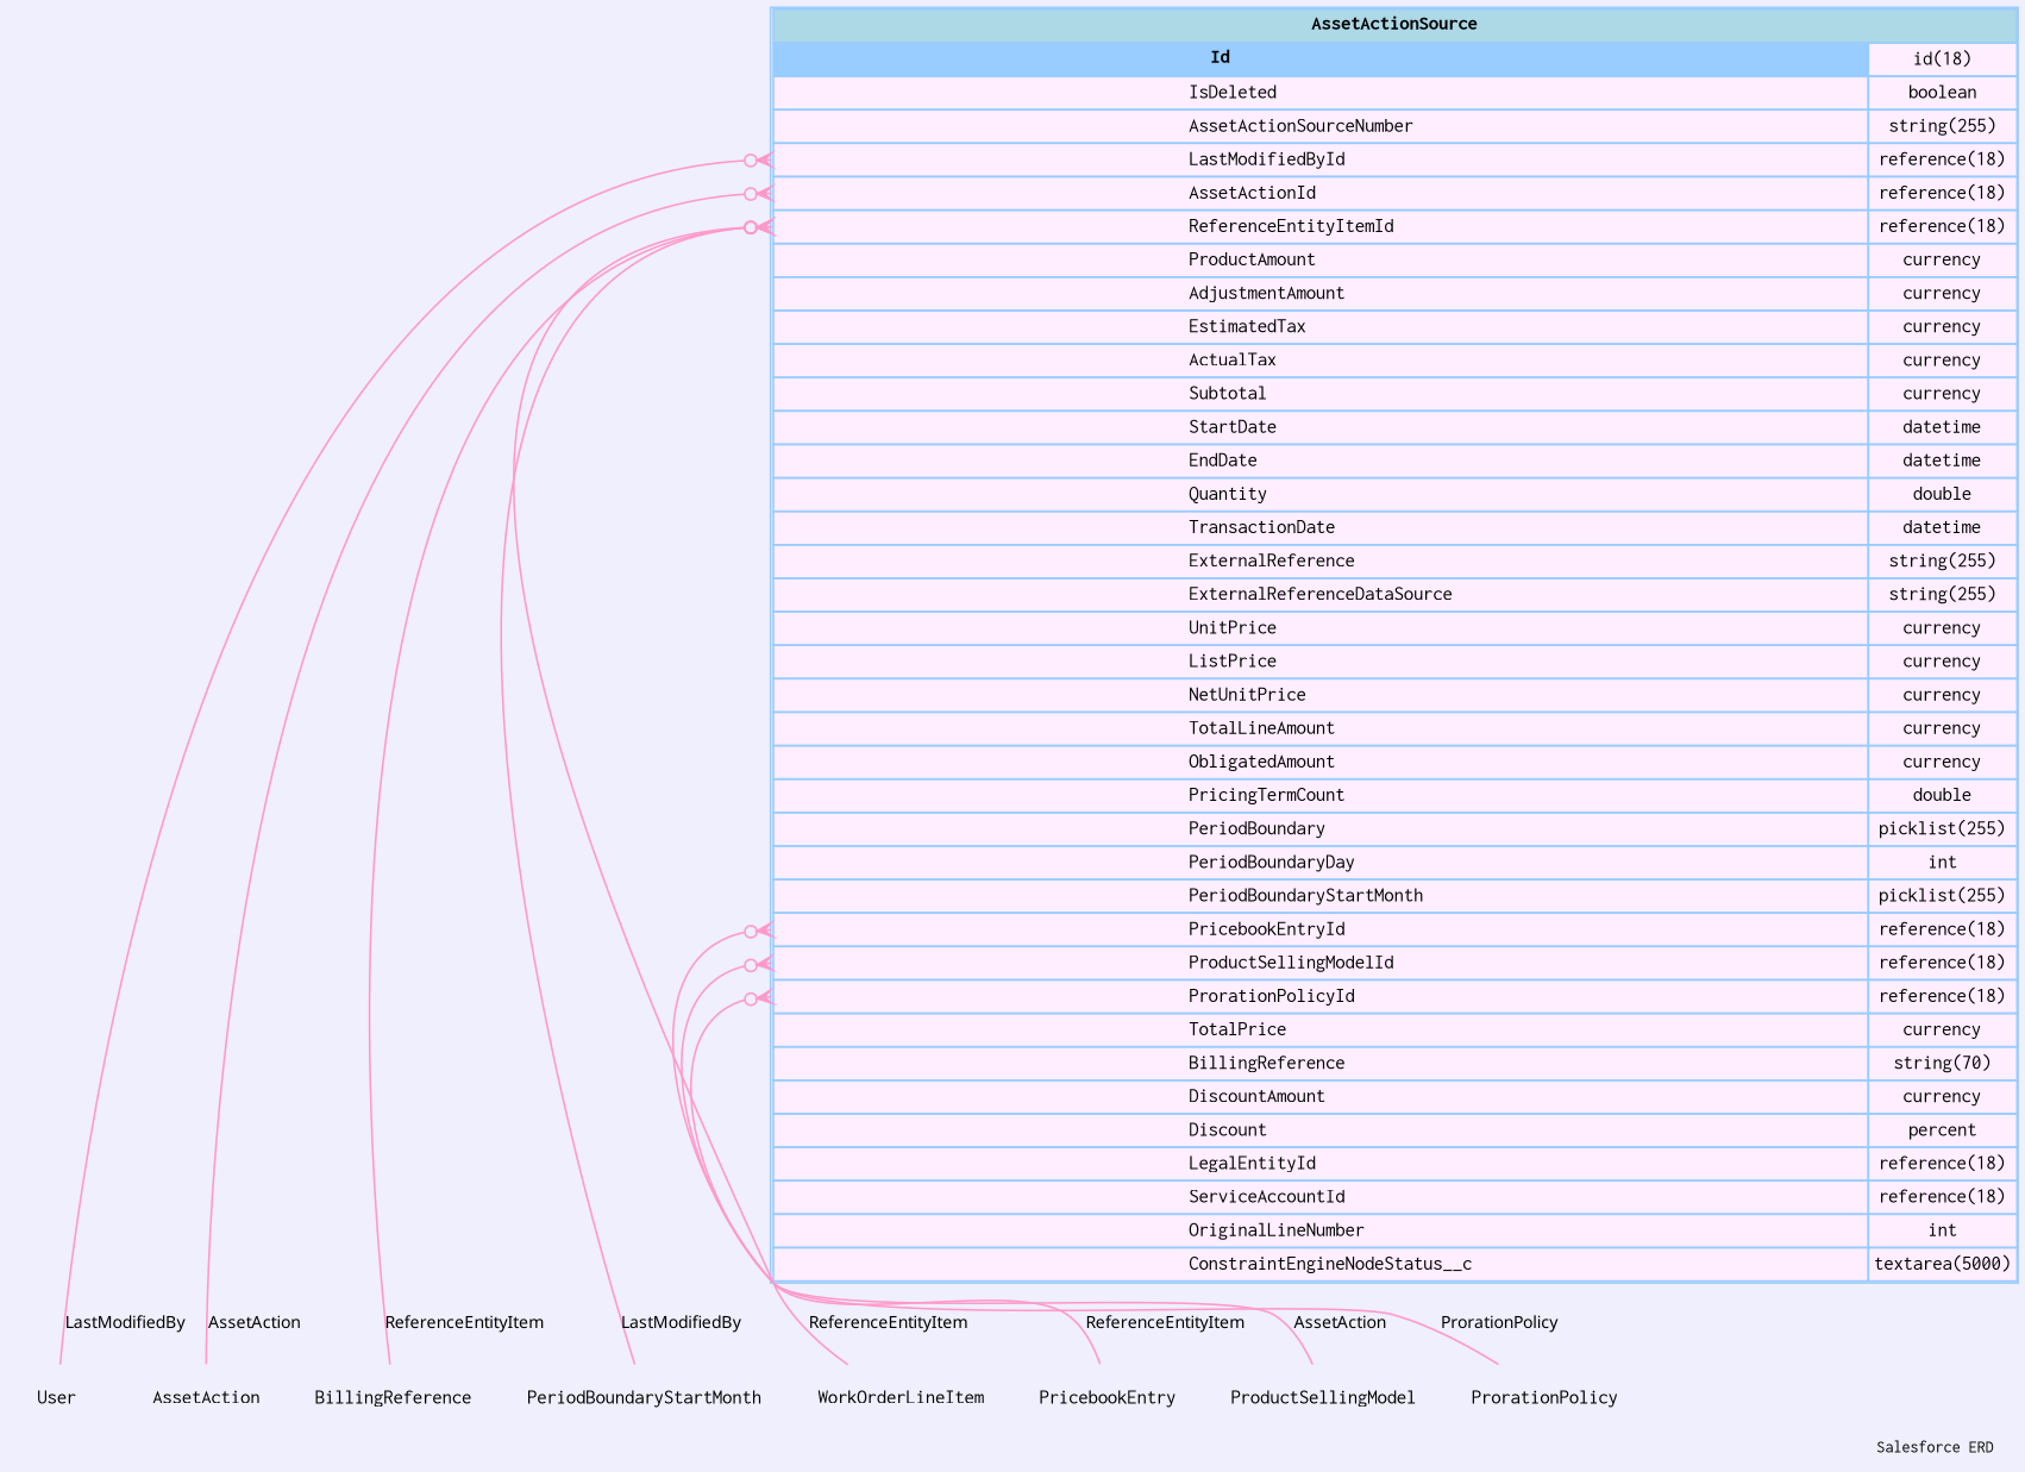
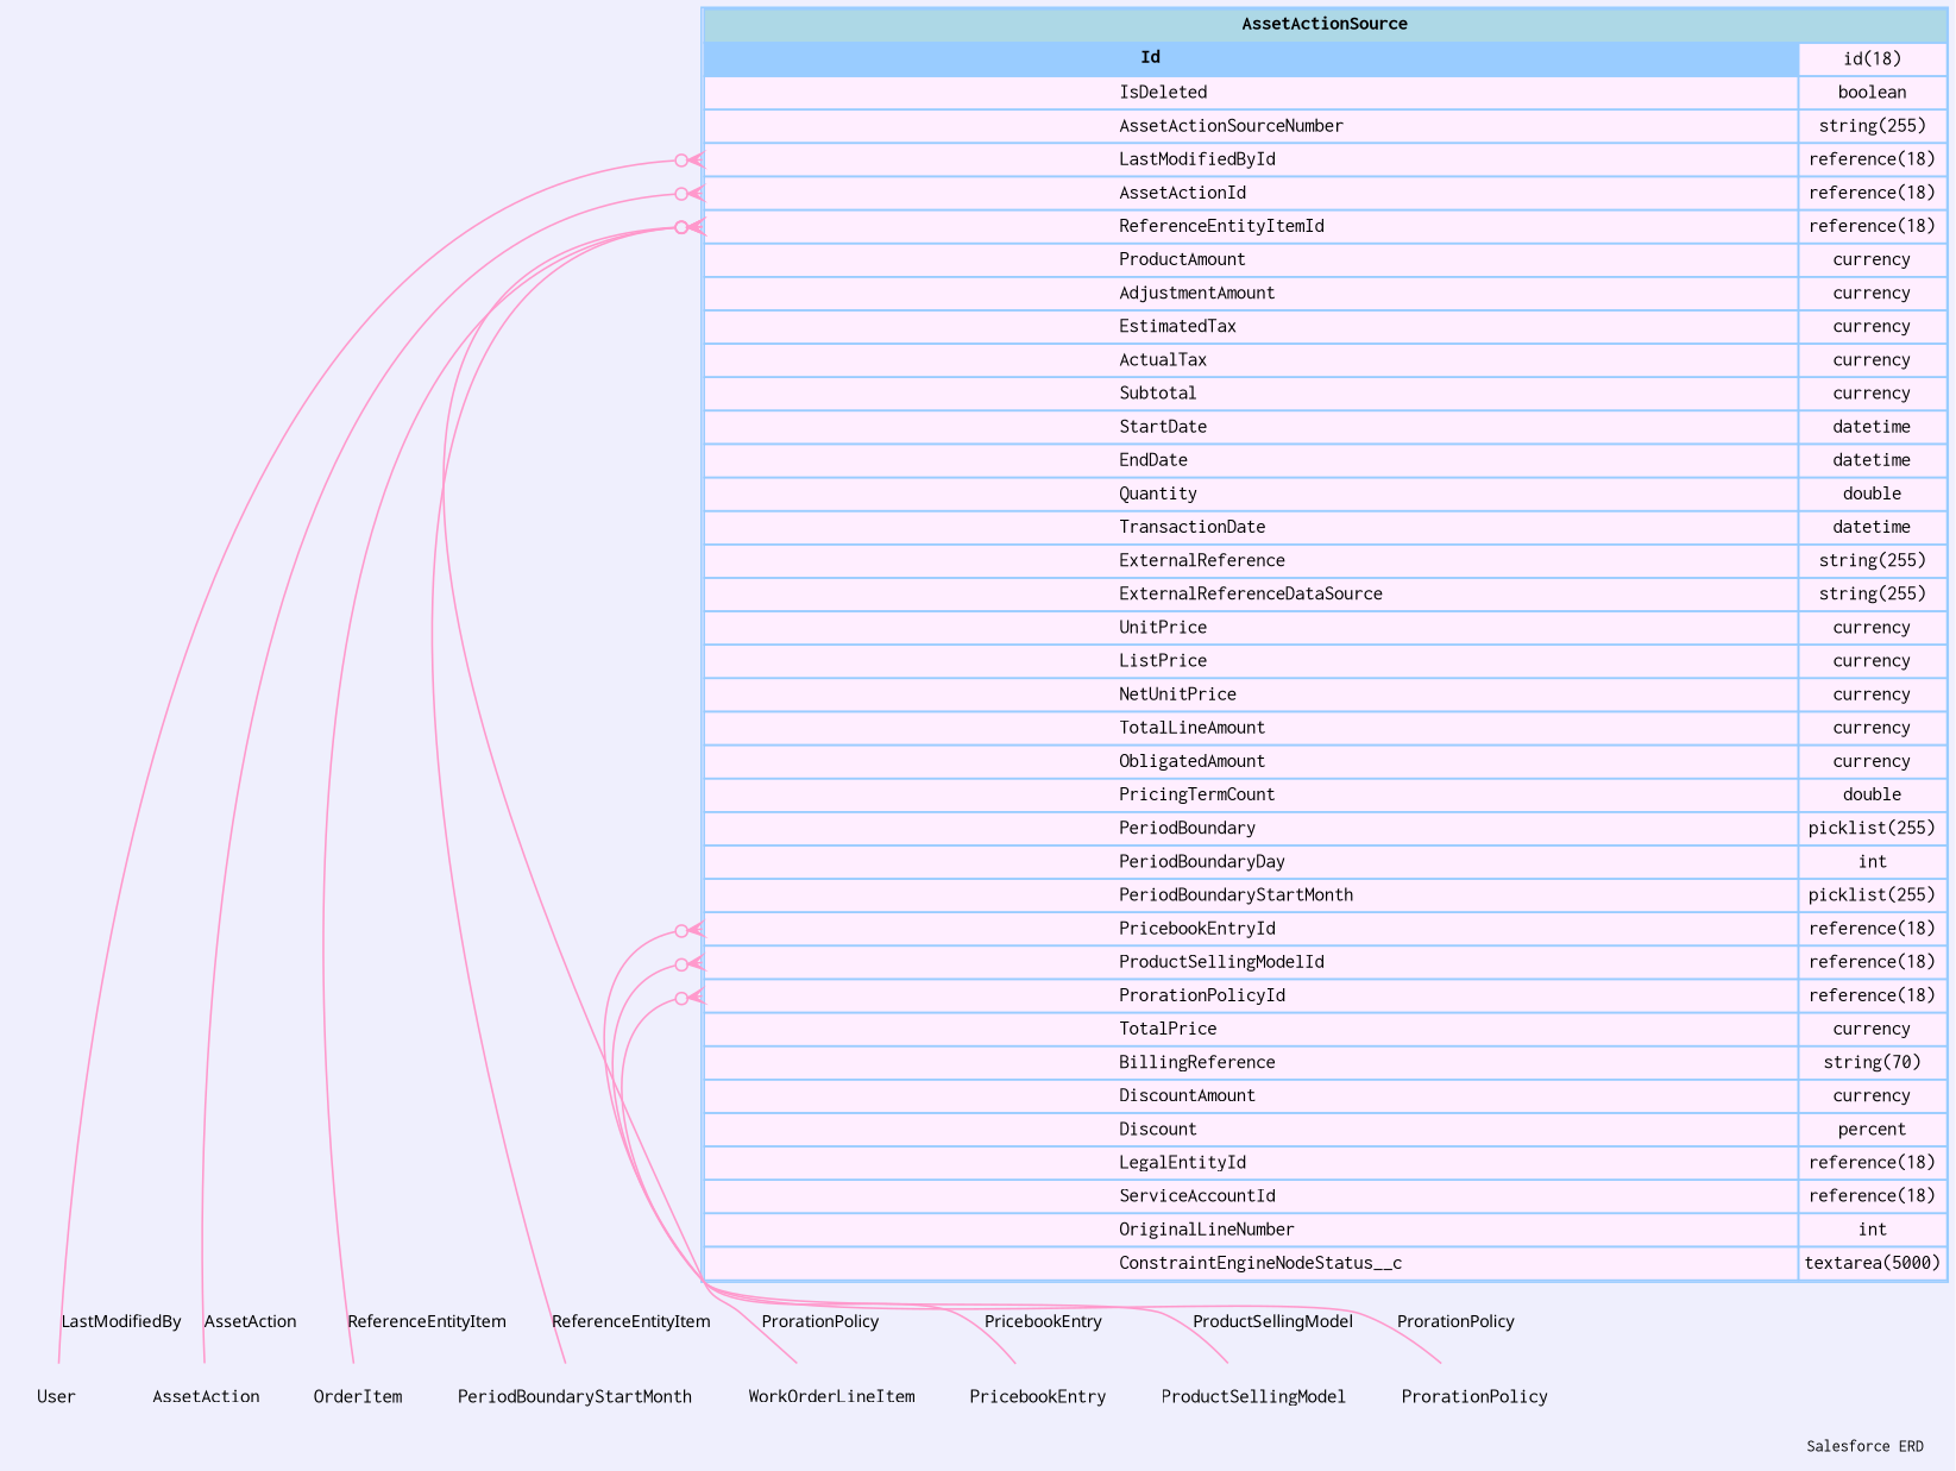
  digraph {
    bgcolor="#efeffd"
    fontname=Courier
    fontsize=9
    label="Salesforce ERD "
    labeljust=r
    nodesep=0.18
    rankdir=TB
    ranksep=0.46
    node [color="#99ccff" fontname=Courier fontsize=11 shape=plaintext]
    edge [arrowhead=none arrowsize=0.8 arrowtail=crowodot color="#ff99cc" dir=back fontname=Monaco fontsize=9 headport="Id:e" tailport="ReferenceEntityItemId:w"]
    n1 [label=<                 <table border="1" cellborder="1" cellspacing="0" bgcolor="#ffeeff" >                      <tr><td colspan="3" bgcolor="lightblue"><b>AssetActionSource</b></td></tr>              <tr>                                         <td  bgcolor="#99ccff" port="Id" align="left">                                            <b>Id</b>                                         </td><td>id(18)</td></tr> <tr>                                          <td port="IsDeleted" align="left">                                          IsDeleted                                        </td><td>boolean</td></tr> <tr>                                          <td port="AssetActionSourceNumber" align="left">                                          AssetActionSourceNumber                                        </td><td>string(255)</td></tr> <tr>                                          <td port="LastModifiedById" align="left">                                          LastModifiedById                                        </td><td>reference(18)</td></tr> <tr>                                          <td port="AssetActionId" align="left">                                          AssetActionId                                        </td><td>reference(18)</td></tr> <tr>                                          <td port="ReferenceEntityItemId" align="left">                                          ReferenceEntityItemId                                        </td><td>reference(18)</td></tr> <tr>                                          <td port="ProductAmount" align="left">                                          ProductAmount                                        </td><td>currency</td></tr> <tr>                                          <td port="AdjustmentAmount" align="left">                                          AdjustmentAmount                                        </td><td>currency</td></tr> <tr>                                          <td port="EstimatedTax" align="left">                                          EstimatedTax                                        </td><td>currency</td></tr> <tr>                                          <td port="ActualTax" align="left">                                          ActualTax                                        </td><td>currency</td></tr> <tr>                                          <td port="Subtotal" align="left">                                          Subtotal                                        </td><td>currency</td></tr> <tr>                                          <td port="StartDate" align="left">                                          StartDate                                        </td><td>datetime</td></tr> <tr>                                          <td port="EndDate" align="left">                                          EndDate                                        </td><td>datetime</td></tr> <tr>                                          <td port="Quantity" align="left">                                          Quantity                                        </td><td>double</td></tr> <tr>                                          <td port="TransactionDate" align="left">                                          TransactionDate                                        </td><td>datetime</td></tr> <tr>                                          <td port="ExternalReference" align="left">                                          ExternalReference                                        </td><td>string(255)</td></tr> <tr>                                          <td port="ExternalReferenceDataSource" align="left">                                          ExternalReferenceDataSource                                        </td><td>string(255)</td></tr> <tr>                                          <td port="UnitPrice" align="left">                                          UnitPrice                                        </td><td>currency</td></tr> <tr>                                          <td port="ListPrice" align="left">                                          ListPrice                                        </td><td>currency</td></tr> <tr>                                          <td port="NetUnitPrice" align="left">                                          NetUnitPrice                                        </td><td>currency</td></tr> <tr>                                          <td port="TotalLineAmount" align="left">                                          TotalLineAmount                                        </td><td>currency</td></tr> <tr>                                          <td port="ObligatedAmount" align="left">                                          ObligatedAmount                                        </td><td>currency</td></tr> <tr>                                          <td port="PricingTermCount" align="left">                                          PricingTermCount                                        </td><td>double</td></tr> <tr>                                          <td port="PeriodBoundary" align="left">                                          PeriodBoundary                                        </td><td>picklist(255)</td></tr> <tr>                                          <td port="PeriodBoundaryDay" align="left">                                          PeriodBoundaryDay                                        </td><td>int</td></tr> <tr>                                          <td port="PeriodBoundaryStartMonth" align="left">                                          PeriodBoundaryStartMonth                                        </td><td>picklist(255)</td></tr> <tr>                                          <td port="PricebookEntryId" align="left">                                          PricebookEntryId                                        </td><td>reference(18)</td></tr> <tr>                                          <td port="ProductSellingModelId" align="left">                                          ProductSellingModelId                                        </td><td>reference(18)</td></tr> <tr>                                          <td port="ProrationPolicyId" align="left">                                          ProrationPolicyId                                        </td><td>reference(18)</td></tr> <tr>                                          <td port="TotalPrice" align="left">                                          TotalPrice                                        </td><td>currency</td></tr> <tr>                                          <td port="BillingReference" align="left">                                          BillingReference                                        </td><td>string(70)</td></tr> <tr>                                          <td port="DiscountAmount" align="left">                                          DiscountAmount                                        </td><td>currency</td></tr> <tr>                                          <td port="Discount" align="left">                                          Discount                                        </td><td>percent</td></tr> <tr>                                          <td port="LegalEntityId" align="left">                                          LegalEntityId                                        </td><td>reference(18)</td></tr> <tr>                                          <td port="ServiceAccountId" align="left">                                          ServiceAccountId                                        </td><td>reference(18)</td></tr> <tr>                                          <td port="OriginalLineNumber" align="left">                                          OriginalLineNumber                                        </td><td>int</td></tr> <tr>                                          <td port="ConstraintEngineNodeStatus__c" align="left">                                          ConstraintEngineNodeStatus__c                                        </td><td>textarea(5000)</td></tr>                             </table>                 > margin=0 shape=none]
    User
    AssetAction
-   OrderItem [label=BillingReference]
+   OrderItem
    n5 [label=PeriodBoundaryStartMonth]
    WorkOrderLineItem
    PricebookEntry
    ProductSellingModel
    ProrationPolicy
    n1 -> User [label=LastModifiedBy tailport="LastModifiedById:w"]
    n1 -> AssetAction [label=AssetAction tailport="AssetActionId:w"]
    n1 -> OrderItem [label=ReferenceEntityItem]
-   n1 -> n5 [label=LastModifiedBy]
-   n1 -> WorkOrderLineItem [label=ReferenceEntityItem]
-   n1 -> PricebookEntry [label=ReferenceEntityItem tailport="PricebookEntryId:w"]
-   n1 -> ProductSellingModel [label=AssetAction tailport="ProductSellingModelId:w"]
+   n1 -> n5 [label=ReferenceEntityItem]
+   n1 -> WorkOrderLineItem [label=ProrationPolicy]
+   n1 -> PricebookEntry [label=PricebookEntry tailport="PricebookEntryId:w"]
+   n1 -> ProductSellingModel [label=ProductSellingModel tailport="ProductSellingModelId:w"]
    n1 -> ProrationPolicy [label=ProrationPolicy tailport="ProrationPolicyId:w"]
  }
